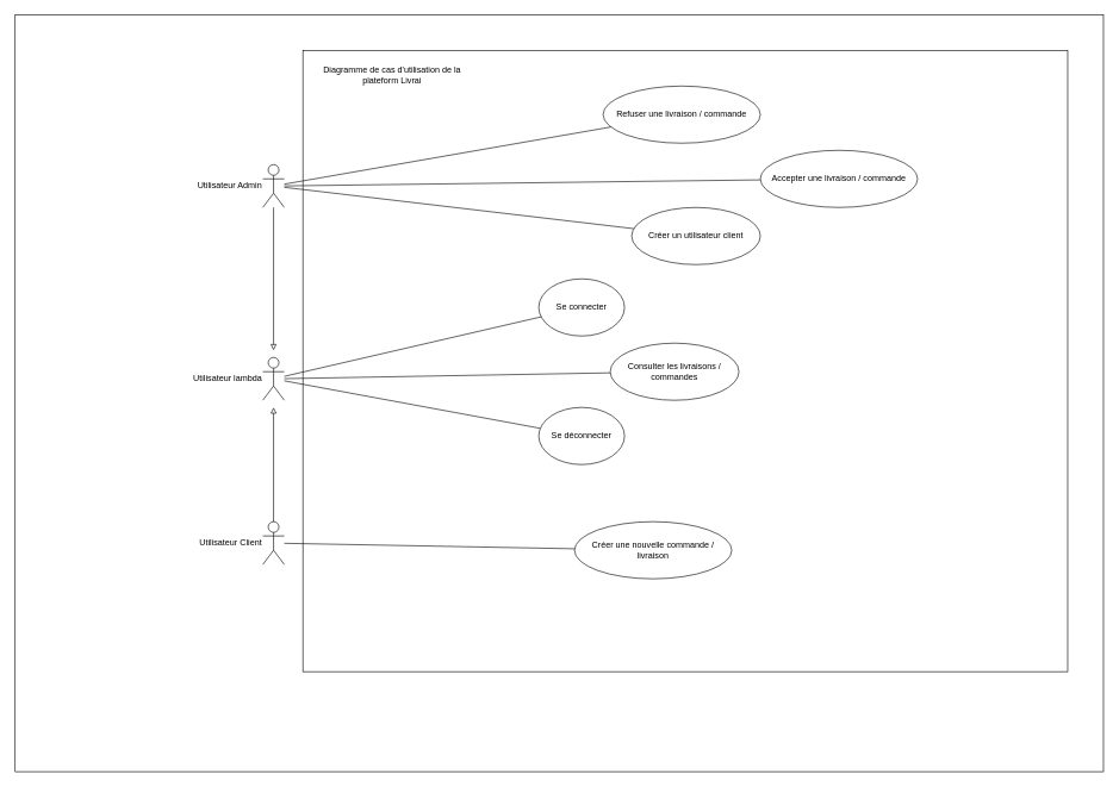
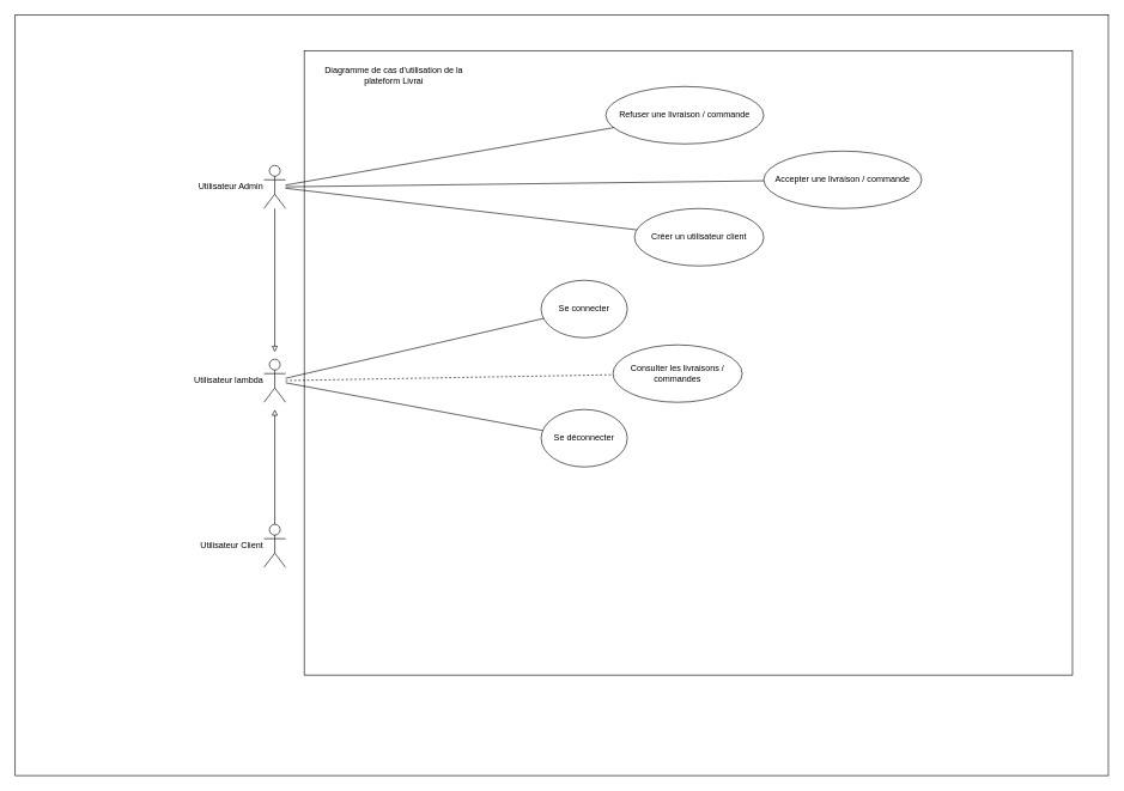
  <mxCell id="0" />
  <mxCell id="1" parent="0" />
  <mxCell id="2" value="" style="rounded=0;whiteSpace=wrap;html=1;movable=0;resizable=0;rotatable=0;deletable=0;editable=0;locked=1;connectable=0;" vertex="1" parent="1"><mxGeometry x="20.5" y="20" width="1522.5" height="1060" as="geometry" /></mxCell>
  <mxCell id="3" value="" style="rounded=0;whiteSpace=wrap;html=1;" vertex="1" parent="1"><mxGeometry x="423" y="70" width="1070" height="870" as="geometry" /></mxCell>
  <mxCell id="4" value="Utilisateur Admin" style="shape=umlActor;verticalLabelPosition=middle;verticalAlign=middle;html=1;labelPosition=left;align=right;" vertex="1" parent="1"><mxGeometry x="367" y="230" width="30" height="60" as="geometry" /></mxCell>
  <mxCell id="5" value="Utilisateur Client" style="shape=umlActor;verticalLabelPosition=middle;verticalAlign=middle;html=1;align=right;labelPosition=left;" vertex="1" parent="1"><mxGeometry x="367" y="730" width="30" height="60" as="geometry" /></mxCell>
  <mxCell id="6" value="Se connecter" style="ellipse;whiteSpace=wrap;html=1;" vertex="1" parent="1"><mxGeometry x="753" y="390" width="120" height="80" as="geometry" /></mxCell>
  <mxCell id="7" value="Se déconnecter" style="ellipse;whiteSpace=wrap;html=1;" vertex="1" parent="1"><mxGeometry x="753" y="570" width="120" height="80" as="geometry" /></mxCell>
  <mxCell id="8" value="Consulter les livraisons / commandes" style="ellipse;whiteSpace=wrap;html=1;" vertex="1" parent="1"><mxGeometry x="853" y="480" width="180" height="80" as="geometry" /></mxCell>
- <mxCell id="9" value="Créer une nouvelle commande / livraison" style="ellipse;whiteSpace=wrap;html=1;" vertex="1" parent="1"><mxGeometry x="803" y="730" width="220" height="80" as="geometry" /></mxCell>
  <mxCell id="10" value="Accepter une livraison / commande" style="ellipse;whiteSpace=wrap;html=1;" vertex="1" parent="1"><mxGeometry x="1063" y="210" width="220" height="80" as="geometry" /></mxCell>
  <mxCell id="11" value="Refuser une livraison / commande" style="ellipse;whiteSpace=wrap;html=1;" vertex="1" parent="1"><mxGeometry x="843" y="120" width="220" height="80" as="geometry" /></mxCell>
  <mxCell id="12" value="" style="endArrow=none;html=1;rounded=0;" edge="1" parent="1" source="4" target="11"><mxGeometry width="50" height="50" relative="1" as="geometry"><mxPoint x="293" y="540" as="sourcePoint" /><mxPoint x="343" y="490" as="targetPoint" /></mxGeometry></mxCell>
  <mxCell id="13" value="" style="endArrow=none;html=1;rounded=0;" edge="1" parent="1" source="4" target="10"><mxGeometry width="50" height="50" relative="1" as="geometry"><mxPoint x="463" y="348" as="sourcePoint" /><mxPoint x="752" y="250" as="targetPoint" /></mxGeometry></mxCell>
  <mxCell id="14" value="" style="endArrow=none;html=1;rounded=0;" edge="1" parent="1" source="18" target="6"><mxGeometry width="50" height="50" relative="1" as="geometry"><mxPoint x="633" y="321" as="sourcePoint" /><mxPoint x="1050" y="290" as="targetPoint" /></mxGeometry></mxCell>
- <mxCell id="15" value="" style="endArrow=none;html=1;rounded=0;" edge="1" parent="1" source="5" target="9"><mxGeometry width="50" height="50" relative="1" as="geometry"><mxPoint x="473" y="420" as="sourcePoint" /><mxPoint x="660" y="542" as="targetPoint" /></mxGeometry></mxCell>
- <mxCell id="16" value="" style="endArrow=none;html=1;rounded=0;" edge="1" parent="1" source="18" target="8"><mxGeometry width="50" height="50" relative="1" as="geometry"><mxPoint x="523" y="770" as="sourcePoint" /><mxPoint x="731" y="838" as="targetPoint" /></mxGeometry></mxCell>
+ <mxCell id="16" value="" style="endArrow=none;html=1;rounded=0;dashed=1;" edge="1" parent="1" source="18" target="8"><mxGeometry width="50" height="50" relative="1" as="geometry"><mxPoint x="523" y="770" as="sourcePoint" /><mxPoint x="731" y="838" as="targetPoint" /></mxGeometry></mxCell>
  <mxCell id="17" value="" style="endArrow=none;html=1;rounded=0;" edge="1" parent="1" source="18" target="7"><mxGeometry width="50" height="50" relative="1" as="geometry"><mxPoint x="403" y="550" as="sourcePoint" /><mxPoint x="497" y="728" as="targetPoint" /></mxGeometry></mxCell>
  <mxCell id="18" value="Utilisateur lambda" style="shape=umlActor;verticalLabelPosition=middle;verticalAlign=middle;html=1;align=right;labelPosition=left;" vertex="1" parent="1"><mxGeometry x="367" y="500" width="30" height="60" as="geometry" /></mxCell>
  <mxCell id="19" value="Créer un utilisateur client" style="ellipse;whiteSpace=wrap;html=1;" vertex="1" parent="1"><mxGeometry x="883" y="290" width="180" height="80" as="geometry" /></mxCell>
  <mxCell id="20" value="" style="endArrow=none;html=1;rounded=0;" edge="1" parent="1" source="4" target="19"><mxGeometry width="50" height="50" relative="1" as="geometry"><mxPoint x="563" y="291" as="sourcePoint" /><mxPoint x="980" y="260" as="targetPoint" /></mxGeometry></mxCell>
  <mxCell id="21" value="" style="endArrow=block;html=1;rounded=0;endFill=0;" edge="1" parent="1" source="4"><mxGeometry width="50" height="50" relative="1" as="geometry"><mxPoint x="443" y="380" as="sourcePoint" /><mxPoint x="382" y="490" as="targetPoint" /></mxGeometry></mxCell>
  <mxCell id="22" value="" style="endArrow=block;html=1;rounded=0;endFill=0;" edge="1" parent="1" source="5"><mxGeometry width="50" height="50" relative="1" as="geometry"><mxPoint x="303" y="400" as="sourcePoint" /><mxPoint x="382" y="570" as="targetPoint" /></mxGeometry></mxCell>
  <mxCell id="23" value="Diagramme de cas d'utilisation de la plateform Livrai" style="text;html=1;align=center;verticalAlign=middle;whiteSpace=wrap;rounded=0;" vertex="1" parent="1"><mxGeometry x="433" y="80" width="230" height="50" as="geometry" /></mxCell>
